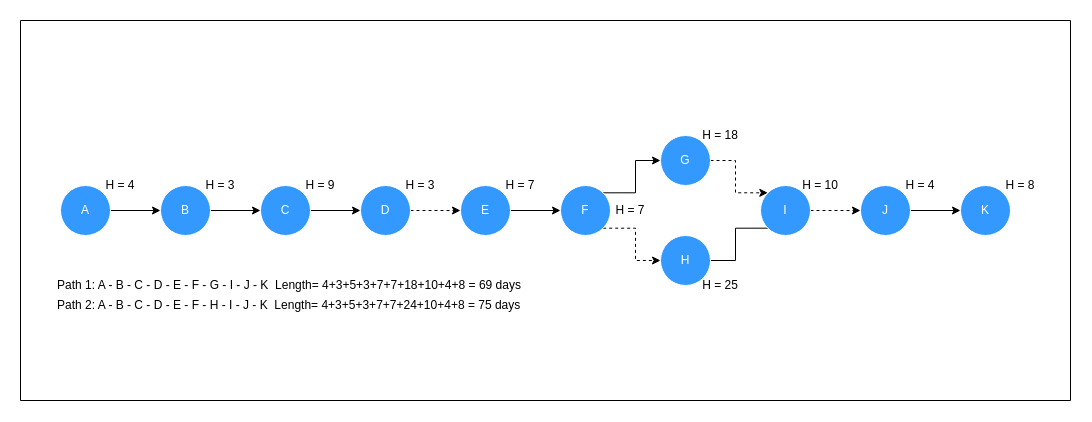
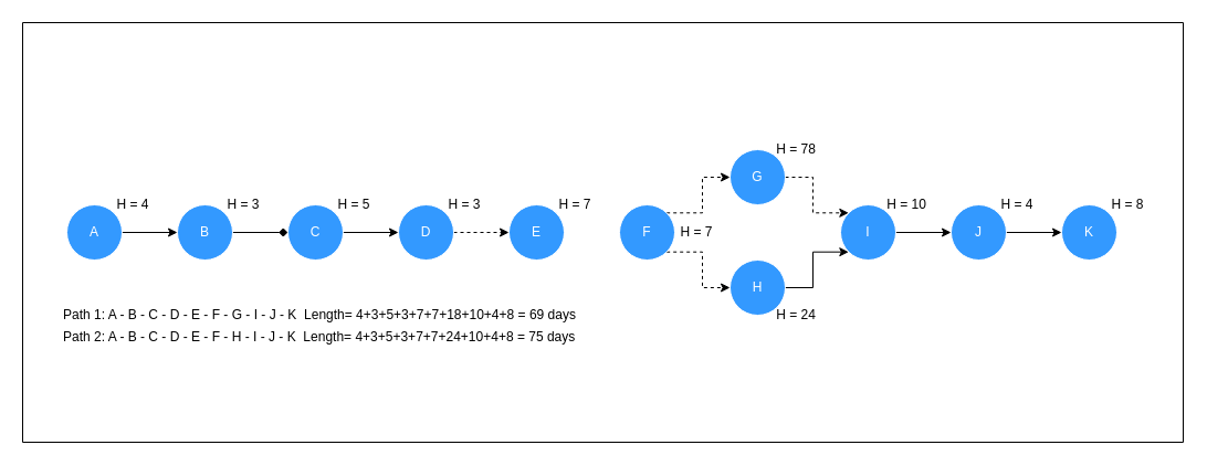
  <mxCell id="0" />
  <mxCell id="1" parent="0" />
  <mxCell id="2" value="" style="swimlane;startSize=0;fillColor=none;" vertex="1" parent="1"><mxGeometry x="20" y="20" width="1050" height="380" as="geometry" /></mxCell>
  <mxCell id="3" style="edgeStyle=orthogonalEdgeStyle;rounded=0;orthogonalLoop=1;jettySize=auto;html=1;" edge="1" parent="2" source="4" target="25"><mxGeometry relative="1" as="geometry"><mxPoint x="140" y="190" as="targetPoint" /></mxGeometry></mxCell>
  <mxCell id="4" value="&lt;font style=&quot;color: rgb(255, 255, 255);&quot;&gt;A&lt;/font&gt;" style="ellipse;whiteSpace=wrap;html=1;aspect=fixed;fillColor=#3399FF;strokeColor=#FFFFFF;" vertex="1" parent="2"><mxGeometry x="40" y="165" width="50" height="50" as="geometry" /></mxCell>
- <mxCell id="5" style="edgeStyle=orthogonalEdgeStyle;rounded=0;orthogonalLoop=1;jettySize=auto;html=1;" edge="1" parent="2" source="25" target="26"><mxGeometry relative="1" as="geometry"><mxPoint x="190" y="190" as="sourcePoint" /><mxPoint x="240" y="190" as="targetPoint" /></mxGeometry></mxCell>
+ <mxCell id="5" style="edgeStyle=orthogonalEdgeStyle;rounded=0;orthogonalLoop=1;jettySize=auto;html=1;endArrow=diamond;" edge="1" parent="2" source="25" target="26"><mxGeometry relative="1" as="geometry"><mxPoint x="190" y="190" as="sourcePoint" /><mxPoint x="240" y="190" as="targetPoint" /></mxGeometry></mxCell>
  <mxCell id="6" style="edgeStyle=orthogonalEdgeStyle;rounded=0;orthogonalLoop=1;jettySize=auto;html=1;" edge="1" parent="2" source="26" target="27"><mxGeometry relative="1" as="geometry"><mxPoint x="290" y="190" as="sourcePoint" /><mxPoint x="340" y="190" as="targetPoint" /></mxGeometry></mxCell>
  <mxCell id="7" style="edgeStyle=orthogonalEdgeStyle;rounded=0;orthogonalLoop=1;jettySize=auto;html=1;dashed=1;" edge="1" parent="2" source="27" target="28"><mxGeometry relative="1" as="geometry"><mxPoint x="390" y="190" as="sourcePoint" /><mxPoint x="440" y="190" as="targetPoint" /></mxGeometry></mxCell>
- <mxCell id="8" style="edgeStyle=orthogonalEdgeStyle;rounded=0;orthogonalLoop=1;jettySize=auto;html=1;" edge="1" parent="2" source="28" target="30"><mxGeometry relative="1" as="geometry"><mxPoint x="490" y="190" as="sourcePoint" /><mxPoint x="540" y="190" as="targetPoint" /></mxGeometry></mxCell>
  <mxCell id="9" value="H = 4" style="text;html=1;align=center;verticalAlign=middle;whiteSpace=wrap;rounded=0;" vertex="1" parent="2"><mxGeometry x="70" y="150" width="60" height="30" as="geometry" /></mxCell>
  <mxCell id="10" value="H = 3" style="text;html=1;align=center;verticalAlign=middle;whiteSpace=wrap;rounded=0;" vertex="1" parent="2"><mxGeometry x="170" y="150" width="60" height="30" as="geometry" /></mxCell>
- <mxCell id="11" value="H = 9" style="text;html=1;align=center;verticalAlign=middle;whiteSpace=wrap;rounded=0;" vertex="1" parent="2"><mxGeometry x="270" y="150" width="60" height="30" as="geometry" /></mxCell>
+ <mxCell id="11" value="H = 5" style="text;html=1;align=center;verticalAlign=middle;whiteSpace=wrap;rounded=0;" vertex="1" parent="2"><mxGeometry x="270" y="150" width="60" height="30" as="geometry" /></mxCell>
  <mxCell id="12" value="H = 3" style="text;html=1;align=center;verticalAlign=middle;whiteSpace=wrap;rounded=0;" vertex="1" parent="2"><mxGeometry x="370" y="150" width="60" height="30" as="geometry" /></mxCell>
- <mxCell id="13" style="edgeStyle=orthogonalEdgeStyle;rounded=0;orthogonalLoop=1;jettySize=auto;html=1;exitX=1;exitY=0;exitDx=0;exitDy=0;" edge="1" parent="2" source="30" target="31"><mxGeometry relative="1" as="geometry"><mxPoint x="582.678" y="172.322" as="sourcePoint" /><mxPoint x="640" y="140" as="targetPoint" /></mxGeometry></mxCell>
+ <mxCell id="13" style="edgeStyle=orthogonalEdgeStyle;rounded=0;orthogonalLoop=1;jettySize=auto;html=1;exitX=1;exitY=0;exitDx=0;exitDy=0;dashed=1;" edge="1" parent="2" source="30" target="31"><mxGeometry relative="1" as="geometry"><mxPoint x="582.678" y="172.322" as="sourcePoint" /><mxPoint x="640" y="140" as="targetPoint" /></mxGeometry></mxCell>
  <mxCell id="14" value="H = 7" style="text;html=1;align=center;verticalAlign=middle;whiteSpace=wrap;rounded=0;" vertex="1" parent="2"><mxGeometry x="470" y="150" width="60" height="30" as="geometry" /></mxCell>
  <mxCell id="15" style="edgeStyle=orthogonalEdgeStyle;rounded=0;orthogonalLoop=1;jettySize=auto;html=1;entryX=0;entryY=0;entryDx=0;entryDy=0;dashed=1;" edge="1" parent="2" source="31" target="33"><mxGeometry relative="1" as="geometry"><mxPoint x="690" y="140" as="sourcePoint" /><mxPoint x="747.322" y="172.322" as="targetPoint" /></mxGeometry></mxCell>
- <mxCell id="16" style="edgeStyle=orthogonalEdgeStyle;rounded=0;orthogonalLoop=1;jettySize=auto;html=1;entryX=0;entryY=1;entryDx=0;entryDy=0;endArrow=none;" edge="1" parent="2" source="32" target="33"><mxGeometry relative="1" as="geometry"><mxPoint x="690" y="240" as="sourcePoint" /><mxPoint x="747.322" y="207.678" as="targetPoint" /></mxGeometry></mxCell>
- <mxCell id="17" style="edgeStyle=orthogonalEdgeStyle;rounded=0;orthogonalLoop=1;jettySize=auto;html=1;dashed=1;" edge="1" parent="2" source="33" target="34"><mxGeometry relative="1" as="geometry"><mxPoint x="790" y="190" as="sourcePoint" /><mxPoint x="840" y="190" as="targetPoint" /></mxGeometry></mxCell>
+ <mxCell id="16" style="edgeStyle=orthogonalEdgeStyle;rounded=0;orthogonalLoop=1;jettySize=auto;html=1;entryX=0;entryY=1;entryDx=0;entryDy=0;" edge="1" parent="2" source="32" target="33"><mxGeometry relative="1" as="geometry"><mxPoint x="690" y="240" as="sourcePoint" /><mxPoint x="747.322" y="207.678" as="targetPoint" /></mxGeometry></mxCell>
+ <mxCell id="17" style="edgeStyle=orthogonalEdgeStyle;rounded=0;orthogonalLoop=1;jettySize=auto;html=1;" edge="1" parent="2" source="33" target="34"><mxGeometry relative="1" as="geometry"><mxPoint x="790" y="190" as="sourcePoint" /><mxPoint x="840" y="190" as="targetPoint" /></mxGeometry></mxCell>
  <mxCell id="18" style="edgeStyle=orthogonalEdgeStyle;rounded=0;orthogonalLoop=1;jettySize=auto;html=1;" edge="1" parent="2" source="34" target="35"><mxGeometry relative="1" as="geometry"><mxPoint x="890" y="190" as="sourcePoint" /><mxPoint x="940" y="190" as="targetPoint" /></mxGeometry></mxCell>
  <mxCell id="19" value="H = 7" style="text;html=1;align=center;verticalAlign=middle;whiteSpace=wrap;rounded=0;" vertex="1" parent="2"><mxGeometry x="580" y="175" width="60" height="30" as="geometry" /></mxCell>
- <mxCell id="20" value="H = 18" style="text;html=1;align=center;verticalAlign=middle;whiteSpace=wrap;rounded=0;" vertex="1" parent="2"><mxGeometry x="670" y="100" width="60" height="30" as="geometry" /></mxCell>
- <mxCell id="21" value="H = 25" style="text;html=1;align=center;verticalAlign=middle;whiteSpace=wrap;rounded=0;" vertex="1" parent="2"><mxGeometry x="670" y="250" width="60" height="30" as="geometry" /></mxCell>
+ <mxCell id="20" value="H = 78" style="text;html=1;align=center;verticalAlign=middle;whiteSpace=wrap;rounded=0;" vertex="1" parent="2"><mxGeometry x="670" y="100" width="60" height="30" as="geometry" /></mxCell>
+ <mxCell id="21" value="H = 24" style="text;html=1;align=center;verticalAlign=middle;whiteSpace=wrap;rounded=0;" vertex="1" parent="2"><mxGeometry x="670" y="250" width="60" height="30" as="geometry" /></mxCell>
  <mxCell id="22" value="H = 10" style="text;html=1;align=center;verticalAlign=middle;whiteSpace=wrap;rounded=0;" vertex="1" parent="2"><mxGeometry x="770" y="150" width="60" height="30" as="geometry" /></mxCell>
  <mxCell id="23" value="H = 4" style="text;html=1;align=center;verticalAlign=middle;whiteSpace=wrap;rounded=0;" vertex="1" parent="2"><mxGeometry x="870" y="150" width="60" height="30" as="geometry" /></mxCell>
  <mxCell id="24" value="H = 8" style="text;html=1;align=center;verticalAlign=middle;whiteSpace=wrap;rounded=0;" vertex="1" parent="2"><mxGeometry x="970" y="150" width="60" height="30" as="geometry" /></mxCell>
  <mxCell id="25" value="&lt;font style=&quot;color: rgb(255, 255, 255);&quot;&gt;B&lt;/font&gt;" style="ellipse;whiteSpace=wrap;html=1;aspect=fixed;fillColor=#3399FF;strokeColor=#FFFFFF;" vertex="1" parent="2"><mxGeometry x="140" y="165" width="50" height="50" as="geometry" /></mxCell>
  <mxCell id="26" value="&lt;font style=&quot;color: rgb(255, 255, 255);&quot;&gt;C&lt;/font&gt;" style="ellipse;whiteSpace=wrap;html=1;aspect=fixed;fillColor=#3399FF;strokeColor=#FFFFFF;" vertex="1" parent="2"><mxGeometry x="240" y="165" width="50" height="50" as="geometry" /></mxCell>
  <mxCell id="27" value="&lt;font style=&quot;color: rgb(255, 255, 255);&quot;&gt;D&lt;/font&gt;" style="ellipse;whiteSpace=wrap;html=1;aspect=fixed;fillColor=#3399FF;strokeColor=#FFFFFF;" vertex="1" parent="2"><mxGeometry x="340" y="165" width="50" height="50" as="geometry" /></mxCell>
  <mxCell id="28" value="&lt;font style=&quot;color: rgb(255, 255, 255);&quot;&gt;E&lt;/font&gt;" style="ellipse;whiteSpace=wrap;html=1;aspect=fixed;fillColor=#3399FF;strokeColor=#FFFFFF;" vertex="1" parent="2"><mxGeometry x="440" y="165" width="50" height="50" as="geometry" /></mxCell>
  <mxCell id="29" style="edgeStyle=orthogonalEdgeStyle;rounded=0;orthogonalLoop=1;jettySize=auto;html=1;entryX=0;entryY=0.5;entryDx=0;entryDy=0;exitX=1;exitY=1;exitDx=0;exitDy=0;dashed=1;" edge="1" parent="2" source="30" target="32"><mxGeometry relative="1" as="geometry" /></mxCell>
  <mxCell id="30" value="&lt;font style=&quot;color: rgb(255, 255, 255);&quot;&gt;F&lt;/font&gt;" style="ellipse;whiteSpace=wrap;html=1;aspect=fixed;fillColor=#3399FF;strokeColor=#FFFFFF;" vertex="1" parent="2"><mxGeometry x="540" y="165" width="50" height="50" as="geometry" /></mxCell>
  <mxCell id="31" value="&lt;font style=&quot;color: rgb(255, 255, 255);&quot;&gt;G&lt;/font&gt;" style="ellipse;whiteSpace=wrap;html=1;aspect=fixed;fillColor=#3399FF;strokeColor=#FFFFFF;" vertex="1" parent="2"><mxGeometry x="640" y="115" width="50" height="50" as="geometry" /></mxCell>
  <mxCell id="32" value="&lt;font color=&quot;#ffffff&quot;&gt;H&lt;/font&gt;" style="ellipse;whiteSpace=wrap;html=1;aspect=fixed;fillColor=#3399FF;strokeColor=#FFFFFF;" vertex="1" parent="2"><mxGeometry x="640" y="215" width="50" height="50" as="geometry" /></mxCell>
  <mxCell id="33" value="&lt;font style=&quot;color: rgb(255, 255, 255);&quot;&gt;I&lt;/font&gt;" style="ellipse;whiteSpace=wrap;html=1;aspect=fixed;fillColor=#3399FF;strokeColor=#FFFFFF;" vertex="1" parent="2"><mxGeometry x="740" y="165" width="50" height="50" as="geometry" /></mxCell>
  <mxCell id="34" value="&lt;font style=&quot;color: rgb(255, 255, 255);&quot;&gt;J&lt;/font&gt;" style="ellipse;whiteSpace=wrap;html=1;aspect=fixed;fillColor=#3399FF;strokeColor=#FFFFFF;" vertex="1" parent="2"><mxGeometry x="840" y="165" width="50" height="50" as="geometry" /></mxCell>
  <mxCell id="35" value="&lt;font color=&quot;#ffffff&quot;&gt;K&lt;/font&gt;" style="ellipse;whiteSpace=wrap;html=1;aspect=fixed;fillColor=#3399FF;strokeColor=#FFFFFF;" vertex="1" parent="2"><mxGeometry x="940" y="165" width="50" height="50" as="geometry" /></mxCell>
  <mxCell id="36" value="Path 1: A - B - C - D - E - F - G - I - J - K&amp;nbsp; Length= 4+3+5+3+7+7+18+10+4+8 = 69 days&amp;nbsp;" style="text;html=1;align=left;verticalAlign=middle;whiteSpace=wrap;rounded=0;" vertex="1" parent="2"><mxGeometry x="35" y="250" width="475" height="30" as="geometry" /></mxCell>
  <mxCell id="37" value="Path 2: A - B - C - D - E - F - H - I - J - K&amp;nbsp; Length= 4+3+5+3+7+7+24+10+4+8 = 75 days&amp;nbsp;" style="text;html=1;align=left;verticalAlign=middle;whiteSpace=wrap;rounded=0;" vertex="1" parent="2"><mxGeometry x="35" y="270" width="475" height="30" as="geometry" /></mxCell>
